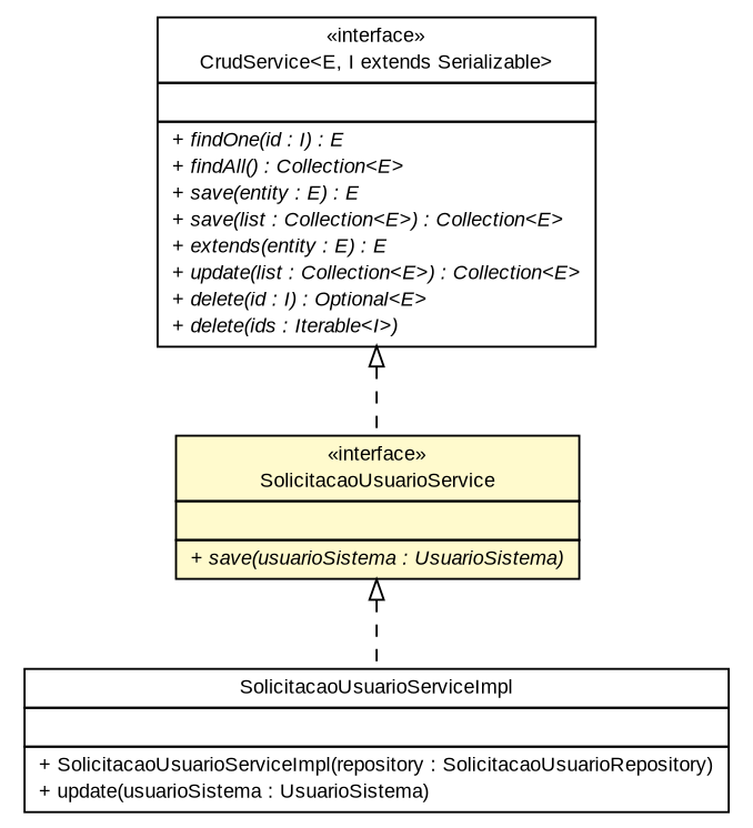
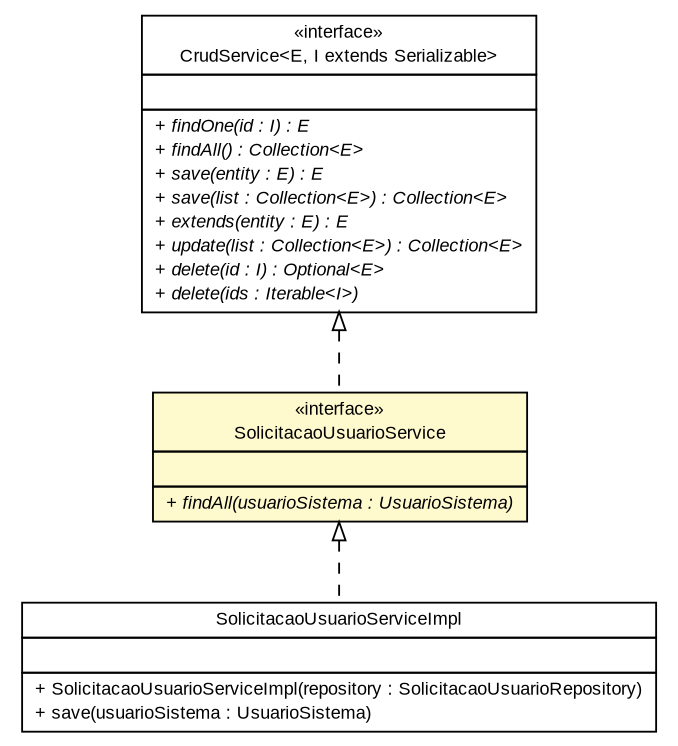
  digraph {
    fontname="Liberation Sans"
    nodesep=0.25
    ranksep=0.5
    node [fontcolor=black fontname="Liberation Sans" fontsize=10.0 shape=plaintext]
    edge [arrowtail=empty dir=back fontname="Liberation Sans" fontsize=10 headport=p labelfontname=arial labelfontsize=10 style=dashed tailport=p]
    n1 [label=<<table title="br.gov.to.sefaz.business.service.CrudService" border="0" cellborder="1" cellspacing="0" cellpadding="2" port="p" href="../../../../business/service/CrudService.html"> 		<tr><td><table border="0" cellspacing="0" cellpadding="1"> <tr><td align="center" balign="center"> &#171;interface&#187; </td></tr> <tr><td align="center" balign="center"> CrudService&lt;E, I extends Serializable&gt; </td></tr> 		</table></td></tr> 		<tr><td><table border="0" cellspacing="0" cellpadding="1"> <tr><td align="left" balign="left">  </td></tr> 		</table></td></tr> 		<tr><td><table border="0" cellspacing="0" cellpadding="1"> <tr><td align="left" balign="left"><font face="arial italic" point-size="10.0"> + findOne(id : I) : E </font></td></tr> <tr><td align="left" balign="left"><font face="arial italic" point-size="10.0"> + findAll() : Collection&lt;E&gt; </font></td></tr> <tr><td align="left" balign="left"><font face="arial italic" point-size="10.0"> + save(entity : E) : E </font></td></tr> <tr><td align="left" balign="left"><font face="arial italic" point-size="10.0"> + save(list : Collection&lt;E&gt;) : Collection&lt;E&gt; </font></td></tr> <tr><td align="left" balign="left"><font face="arial italic" point-size="10.0"> + extends(entity : E) : E </font></td></tr> <tr><td align="left" balign="left"><font face="arial italic" point-size="10.0"> + update(list : Collection&lt;E&gt;) : Collection&lt;E&gt; </font></td></tr> <tr><td align="left" balign="left"><font face="arial italic" point-size="10.0"> + delete(id : I) : Optional&lt;E&gt; </font></td></tr> <tr><td align="left" balign="left"><font face="arial italic" point-size="10.0"> + delete(ids : Iterable&lt;I&gt;) </font></td></tr> 		</table></td></tr> 		</table>>]
-   n2 [label=<<table title="br.gov.to.sefaz.seg.business.gestao.service.SolicitacaoUsuarioService" border="0" cellborder="1" cellspacing="0" cellpadding="2" port="p" bgcolor="lemonChiffon" href="./SolicitacaoUsuarioService.html"> 		<tr><td><table border="0" cellspacing="0" cellpadding="1"> <tr><td align="center" balign="center"> &#171;interface&#187; </td></tr> <tr><td align="center" balign="center"> SolicitacaoUsuarioService </td></tr> 		</table></td></tr> 		<tr><td><table border="0" cellspacing="0" cellpadding="1"> <tr><td align="left" balign="left">  </td></tr> 		</table></td></tr> 		<tr><td><table border="0" cellspacing="0" cellpadding="1"> <tr><td align="left" balign="left"><font face="arial italic" point-size="10.0"> + save(usuarioSistema : UsuarioSistema) </font></td></tr> 		</table></td></tr> 		</table>>]
-   n3 [label=<<table title="br.gov.to.sefaz.seg.business.gestao.service.impl.SolicitacaoUsuarioServiceImpl" border="0" cellborder="1" cellspacing="0" cellpadding="2" port="p" href="./impl/SolicitacaoUsuarioServiceImpl.html"> 		<tr><td><table border="0" cellspacing="0" cellpadding="1"> <tr><td align="center" balign="center"> SolicitacaoUsuarioServiceImpl </td></tr> 		</table></td></tr> 		<tr><td><table border="0" cellspacing="0" cellpadding="1"> <tr><td align="left" balign="left">  </td></tr> 		</table></td></tr> 		<tr><td><table border="0" cellspacing="0" cellpadding="1"> <tr><td align="left" balign="left"> + SolicitacaoUsuarioServiceImpl(repository : SolicitacaoUsuarioRepository) </td></tr> <tr><td align="left" balign="left"> + update(usuarioSistema : UsuarioSistema) </td></tr> 		</table></td></tr> 		</table>>]
+   n2 [label=<<table title="br.gov.to.sefaz.seg.business.gestao.service.SolicitacaoUsuarioService" border="0" cellborder="1" cellspacing="0" cellpadding="2" port="p" bgcolor="lemonChiffon" href="./SolicitacaoUsuarioService.html"> 		<tr><td><table border="0" cellspacing="0" cellpadding="1"> <tr><td align="center" balign="center"> &#171;interface&#187; </td></tr> <tr><td align="center" balign="center"> SolicitacaoUsuarioService </td></tr> 		</table></td></tr> 		<tr><td><table border="0" cellspacing="0" cellpadding="1"> <tr><td align="left" balign="left">  </td></tr> 		</table></td></tr> 		<tr><td><table border="0" cellspacing="0" cellpadding="1"> <tr><td align="left" balign="left"><font face="arial italic" point-size="10.0"> + findAll(usuarioSistema : UsuarioSistema) </font></td></tr> 		</table></td></tr> 		</table>>]
+   n3 [label=<<table title="br.gov.to.sefaz.seg.business.gestao.service.impl.SolicitacaoUsuarioServiceImpl" border="0" cellborder="1" cellspacing="0" cellpadding="2" port="p" href="./impl/SolicitacaoUsuarioServiceImpl.html"> 		<tr><td><table border="0" cellspacing="0" cellpadding="1"> <tr><td align="center" balign="center"> SolicitacaoUsuarioServiceImpl </td></tr> 		</table></td></tr> 		<tr><td><table border="0" cellspacing="0" cellpadding="1"> <tr><td align="left" balign="left">  </td></tr> 		</table></td></tr> 		<tr><td><table border="0" cellspacing="0" cellpadding="1"> <tr><td align="left" balign="left"> + SolicitacaoUsuarioServiceImpl(repository : SolicitacaoUsuarioRepository) </td></tr> <tr><td align="left" balign="left"> + save(usuarioSistema : UsuarioSistema) </td></tr> 		</table></td></tr> 		</table>>]
    n1 -> n2
    n2 -> n3
  }
